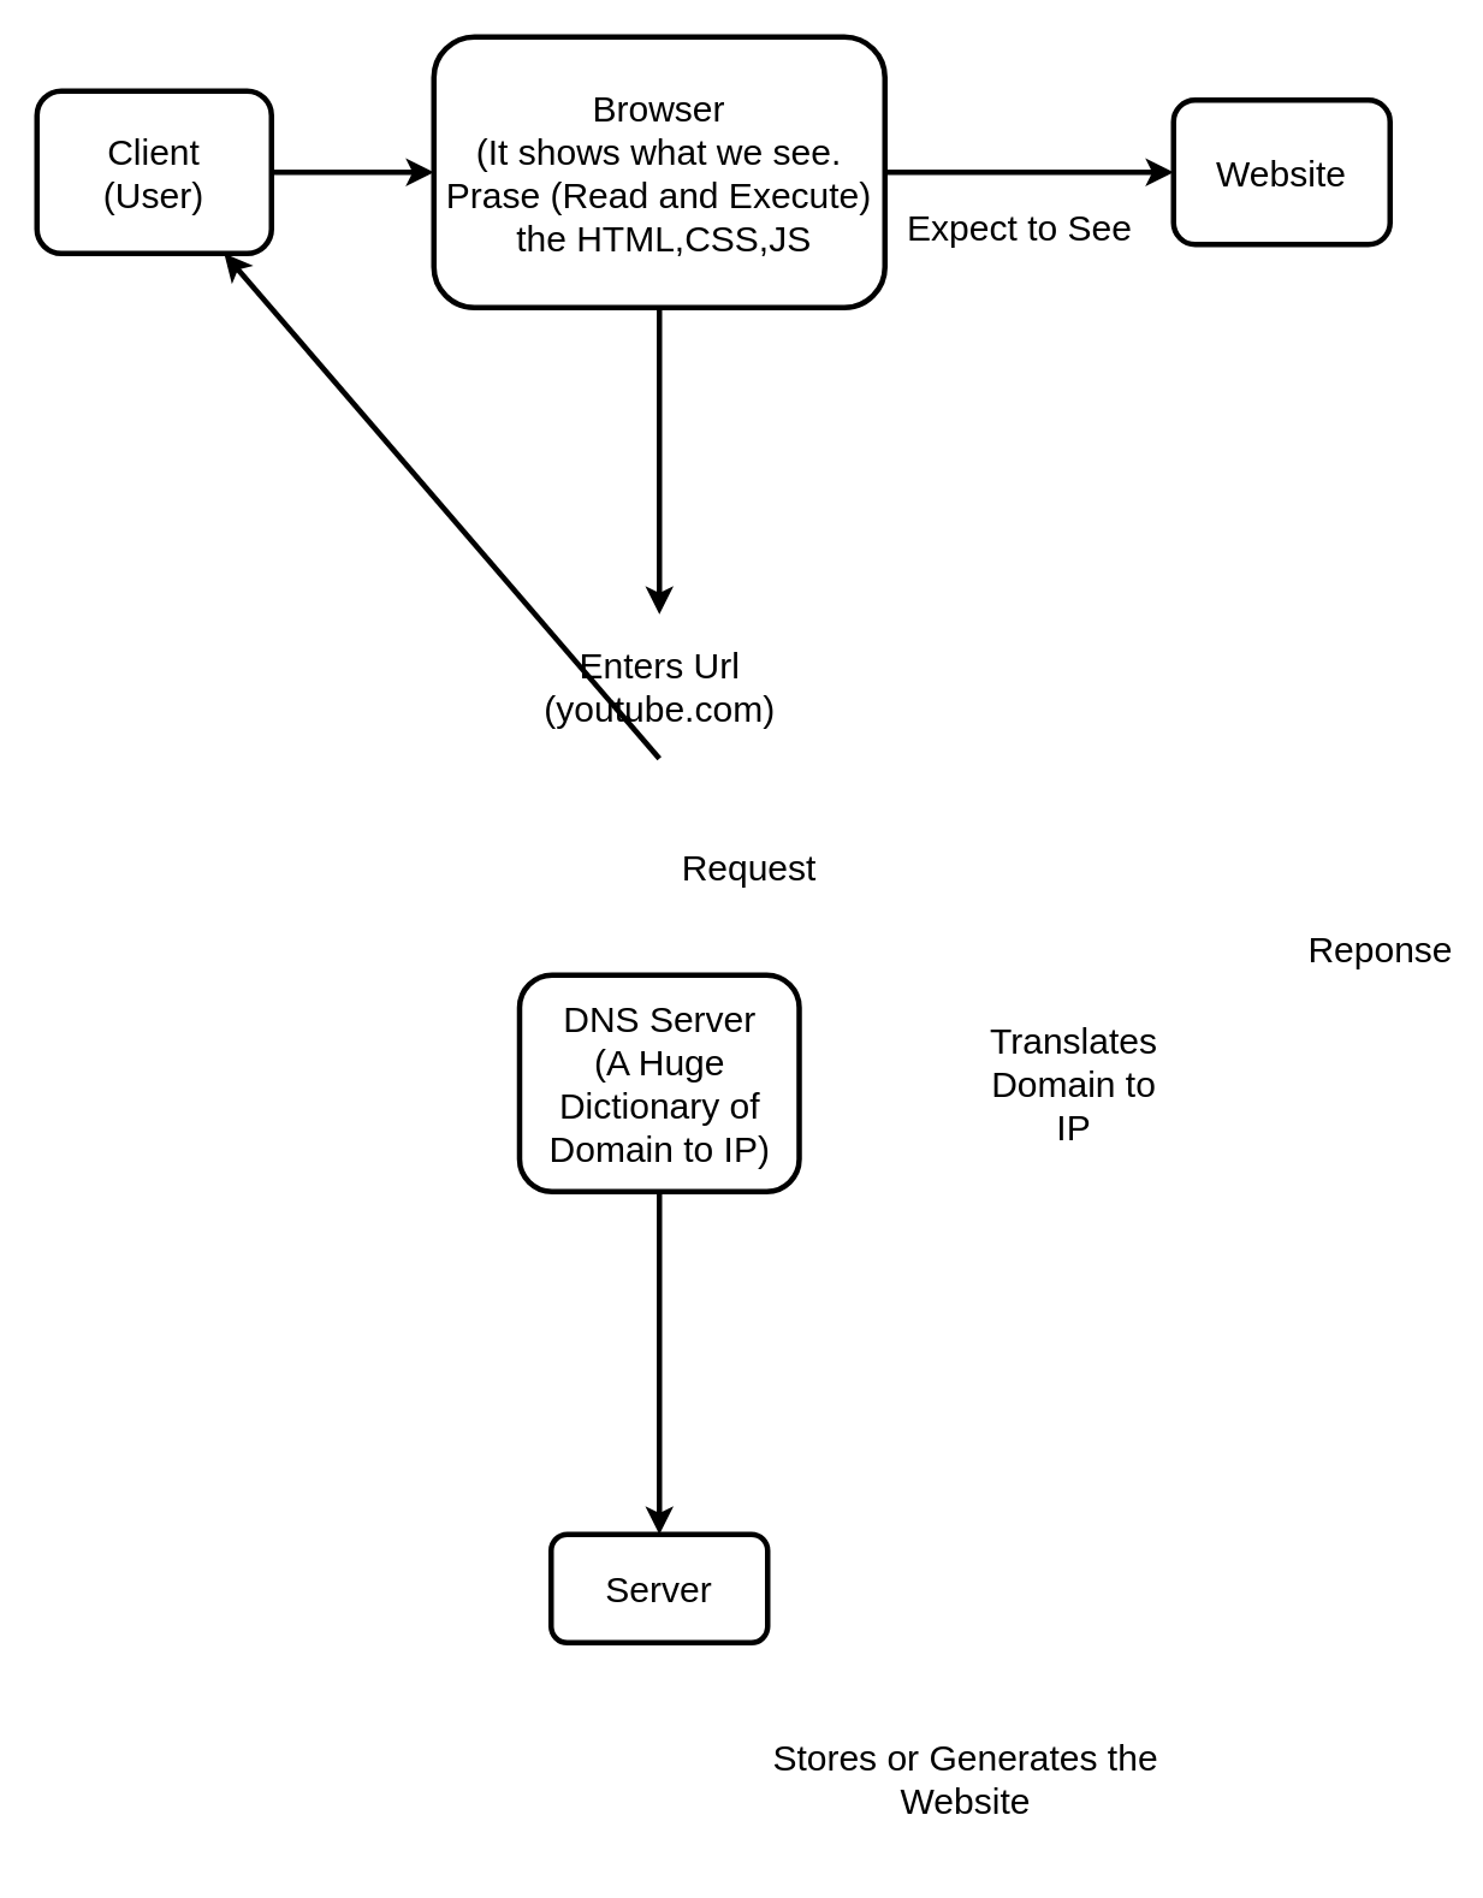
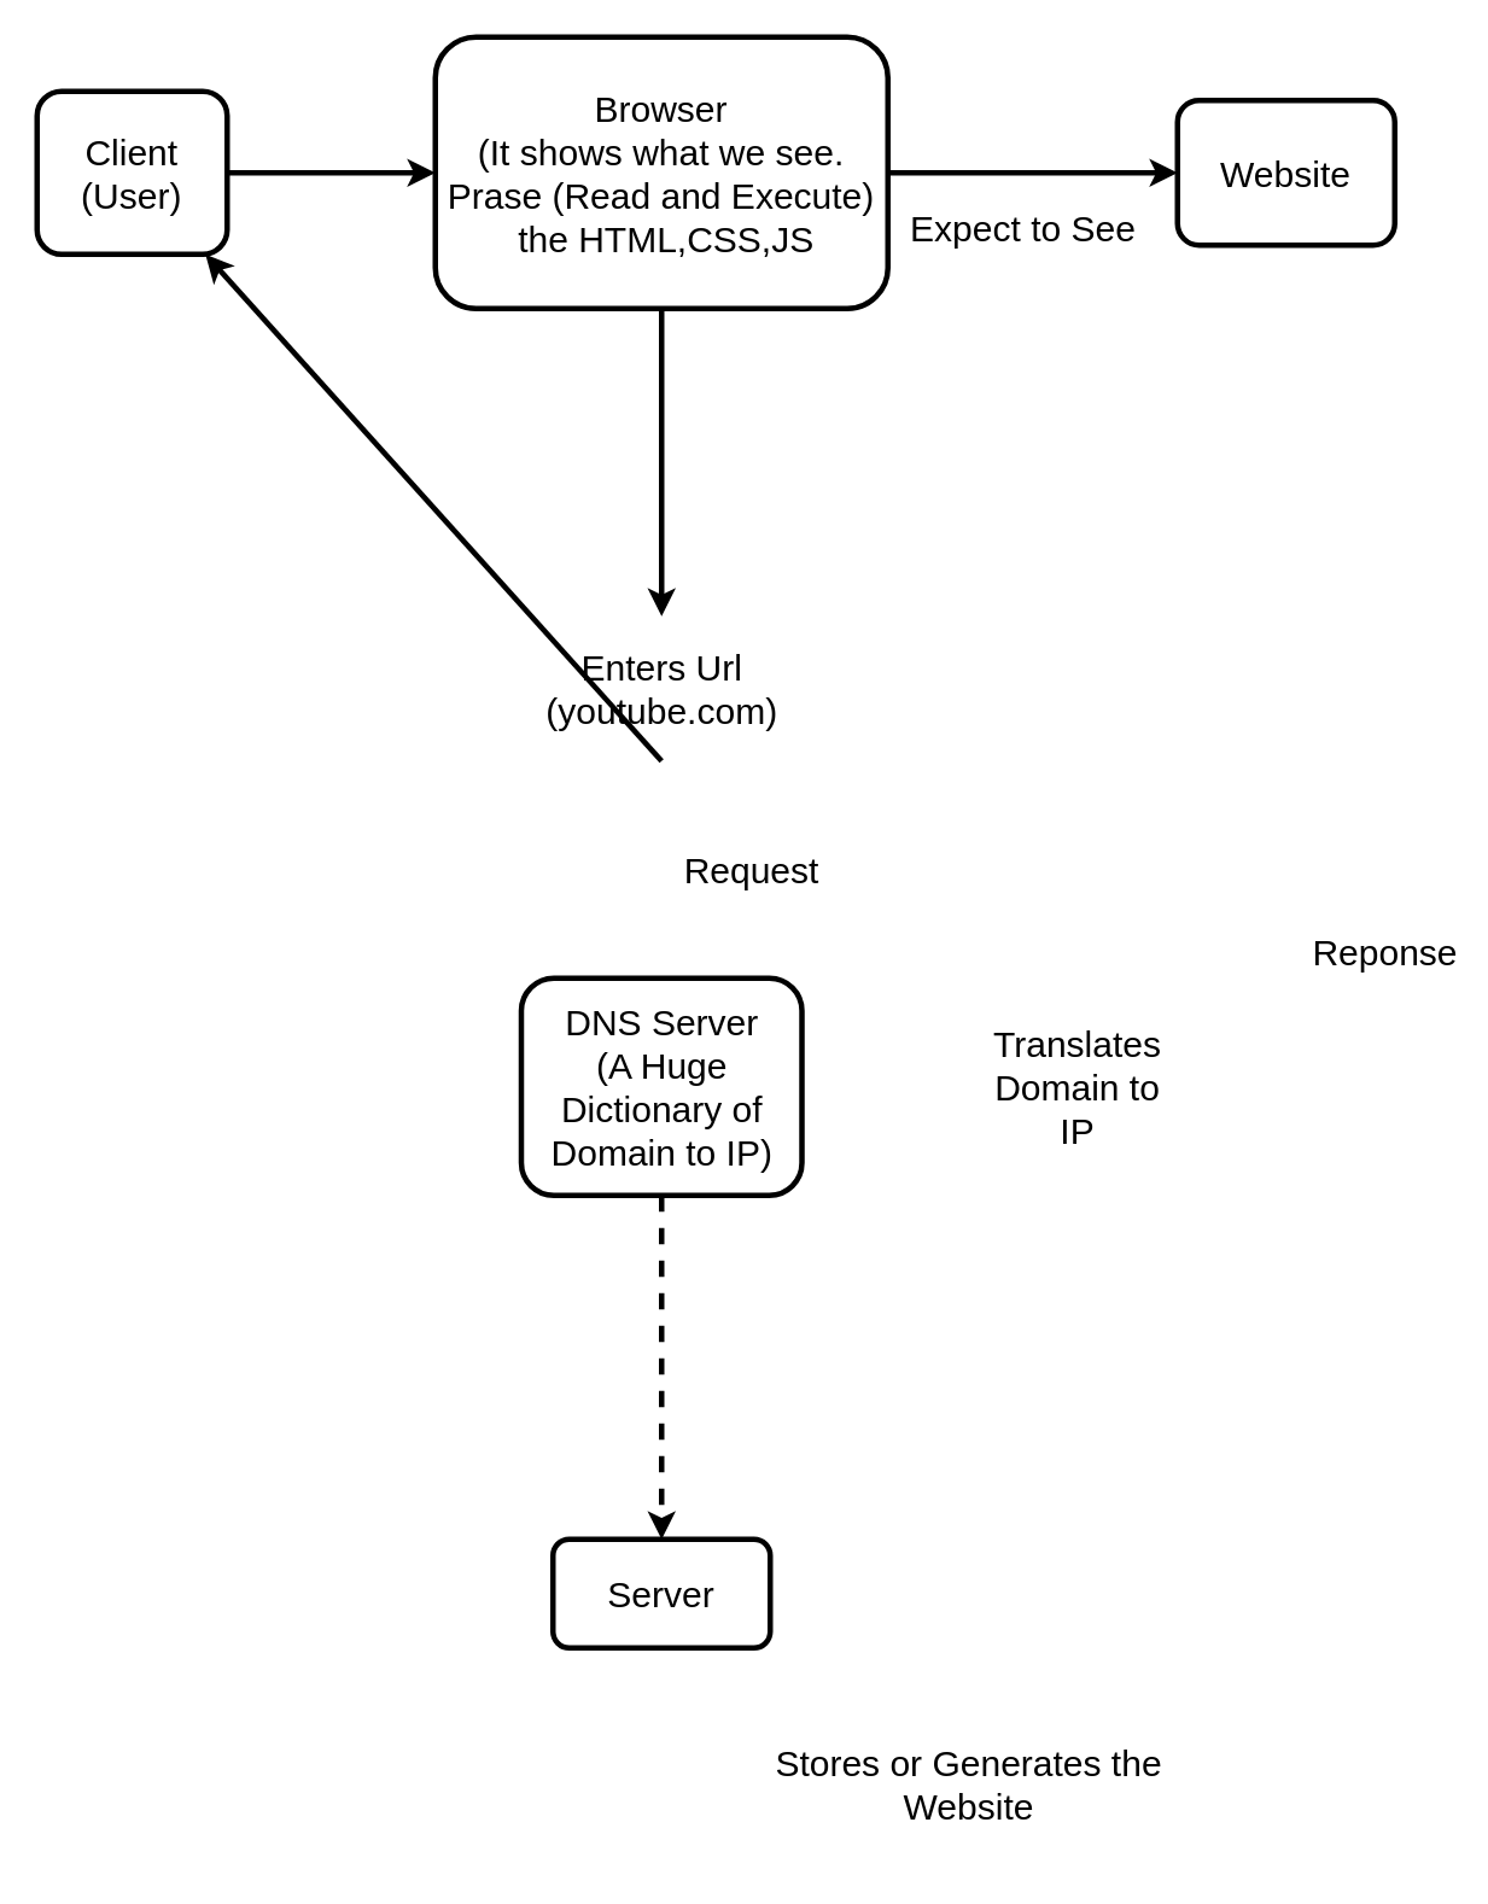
  <mxCell id="0" />
  <mxCell id="1" parent="0" />
- <mxCell id="2" value="&lt;span style=&quot;font-size: 20px&quot;&gt;Client&lt;br&gt;(User)&lt;/span&gt;" style="rounded=1;whiteSpace=wrap;html=1;strokeWidth=3;" parent="1" vertex="1"><mxGeometry x="20" y="50" width="130" height="90" as="geometry" /></mxCell>
+ <mxCell id="2" value="&lt;span style=&quot;font-size: 20px&quot;&gt;Client&lt;br&gt;(User)&lt;/span&gt;" style="rounded=1;whiteSpace=wrap;html=1;strokeWidth=3;" parent="1" vertex="1"><mxGeometry x="20" y="50" width="105" height="90" as="geometry" /></mxCell>
  <mxCell id="3" value="" style="endArrow=classic;html=1;rounded=0;strokeWidth=3;entryX=0;entryY=0.5;entryDx=0;entryDy=0;exitX=1;exitY=0.5;exitDx=0;exitDy=0;" parent="1" source="2" target="4" edge="1"><mxGeometry width="50" height="50" relative="1" as="geometry"><mxPoint x="190" y="90" as="sourcePoint" /><mxPoint x="320" y="195" as="targetPoint" /></mxGeometry></mxCell>
  <mxCell id="4" value="Browser&lt;br&gt;(It shows what we see.&lt;br&gt;Prase (Read and Execute)&lt;br&gt;&amp;nbsp;the HTML,CSS,JS" style="rounded=1;whiteSpace=wrap;html=1;fontSize=20;strokeWidth=3;" parent="1" vertex="1"><mxGeometry x="240" y="20" width="250" height="150" as="geometry" /></mxCell>
  <mxCell id="5" value="" style="endArrow=classic;html=1;strokeWidth=3;fontSize=20;exitX=0.5;exitY=1;exitDx=0;exitDy=0;" parent="1" source="4" target="6" edge="1"><mxGeometry width="50" height="50" relative="1" as="geometry"><mxPoint x="360" y="300" as="sourcePoint" /><mxPoint x="380" y="360" as="targetPoint" /></mxGeometry></mxCell>
  <mxCell id="6" value="Enters Url&lt;br&gt;(youtube.com)" style="text;html=1;strokeColor=none;fillColor=none;align=center;verticalAlign=middle;whiteSpace=wrap;rounded=0;fontSize=20;" parent="1" vertex="1"><mxGeometry x="283.75" y="340" width="162.5" height="80" as="geometry" /></mxCell>
  <mxCell id="7" value="Request" style="text;html=1;strokeColor=none;fillColor=none;align=center;verticalAlign=middle;whiteSpace=wrap;rounded=0;fontSize=20;" parent="1" vertex="1"><mxGeometry x="353" y="460" width="124" height="40" as="geometry" /></mxCell>
  <mxCell id="8" value="DNS Server&lt;br&gt;(A Huge Dictionary of Domain to IP)" style="rounded=1;whiteSpace=wrap;html=1;fontSize=20;strokeWidth=3;" parent="1" vertex="1"><mxGeometry x="287.5" y="540" width="155" height="120" as="geometry" /></mxCell>
  <mxCell id="9" value="Translates&lt;br&gt;Domain to IP" style="text;html=1;strokeColor=none;fillColor=none;align=center;verticalAlign=middle;whiteSpace=wrap;rounded=0;fontSize=20;" parent="1" vertex="1"><mxGeometry x="540" y="560" width="110" height="80" as="geometry" /></mxCell>
- <mxCell id="10" value="" style="endArrow=classic;html=1;strokeWidth=3;fontSize=20;exitX=0.5;exitY=1;exitDx=0;exitDy=0;entryX=0.5;entryY=0;entryDx=0;entryDy=0;" parent="1" source="8" target="11" edge="1"><mxGeometry width="50" height="50" relative="1" as="geometry"><mxPoint x="360" y="740" as="sourcePoint" /><mxPoint x="385" y="850" as="targetPoint" /></mxGeometry></mxCell>
+ <mxCell id="10" value="" style="endArrow=classic;html=1;strokeWidth=3;fontSize=20;exitX=0.5;exitY=1;exitDx=0;exitDy=0;entryX=0.5;entryY=0;entryDx=0;entryDy=0;dashed=1;" parent="1" source="8" target="11" edge="1"><mxGeometry width="50" height="50" relative="1" as="geometry"><mxPoint x="360" y="740" as="sourcePoint" /><mxPoint x="385" y="850" as="targetPoint" /></mxGeometry></mxCell>
  <mxCell id="11" value="Server" style="rounded=1;whiteSpace=wrap;html=1;fontSize=20;strokeWidth=3;" parent="1" vertex="1"><mxGeometry x="305" y="850" width="120" height="60" as="geometry" /></mxCell>
  <mxCell id="12" value="Website" style="rounded=1;whiteSpace=wrap;html=1;fontSize=20;strokeWidth=3;" parent="1" vertex="1"><mxGeometry x="650" y="55" width="120" height="80" as="geometry" /></mxCell>
  <mxCell id="13" value="" style="endArrow=classic;html=1;strokeWidth=3;fontSize=20;exitX=1;exitY=0.5;exitDx=0;exitDy=0;entryX=0;entryY=0.5;entryDx=0;entryDy=0;" parent="1" source="4" target="12" edge="1"><mxGeometry width="50" height="50" relative="1" as="geometry"><mxPoint x="510" y="230" as="sourcePoint" /><mxPoint x="560" y="180" as="targetPoint" /></mxGeometry></mxCell>
  <mxCell id="14" value="Stores or Generates the Website" style="text;html=1;strokeColor=none;fillColor=none;align=center;verticalAlign=middle;whiteSpace=wrap;rounded=0;fontSize=20;" parent="1" vertex="1"><mxGeometry x="395" y="940" width="280" height="90" as="geometry" /></mxCell>
  <mxCell id="15" value="Expect to See" style="text;html=1;strokeColor=none;fillColor=none;align=center;verticalAlign=middle;whiteSpace=wrap;rounded=0;fontSize=20;" parent="1" vertex="1"><mxGeometry x="490" y="90" width="150" height="70" as="geometry" /></mxCell>
  <mxCell id="16" value="" style="endArrow=classic;html=1;strokeWidth=3;exitX=0.5;exitY=1;exitDx=0;exitDy=0;" parent="1" source="6" target="2" edge="1"><mxGeometry width="50" height="50" relative="1" as="geometry"><mxPoint x="320" y="500" as="sourcePoint" /><mxPoint x="379" y="540" as="targetPoint" /></mxGeometry></mxCell>
  <mxCell id="17" value="&lt;font style=&quot;font-size: 20px&quot;&gt;Reponse&lt;/font&gt;" style="text;html=1;strokeColor=none;fillColor=none;align=center;verticalAlign=middle;whiteSpace=wrap;rounded=0;" parent="1" vertex="1"><mxGeometry x="730" y="490" width="70" height="70" as="geometry" /></mxCell>
